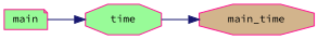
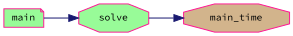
  digraph {
    fontname="Source Code Pro"
    rankdir=RL
    node [color=deeppink fillcolor=palegreen fontname="Source Code Pro" fontsize=10 shape=octagon style=filled]
    edge [color=midnightblue dir=back fontname="Source Code Pro" fontsize=10 labelfontname=Helvetica labelfontsize=10 style=solid]
    n1 [fillcolor=tan fontcolor=black height=0.2 label=main_time width=0.4]
-   n2 [height=0.2 label=time width=0.4]
+   n2 [height=0.2 label=solve width=0.4]
    n3 [height=0.2 label=main shape=note width=0.4]
    n1 -> n2
    n2 -> n3
  }
